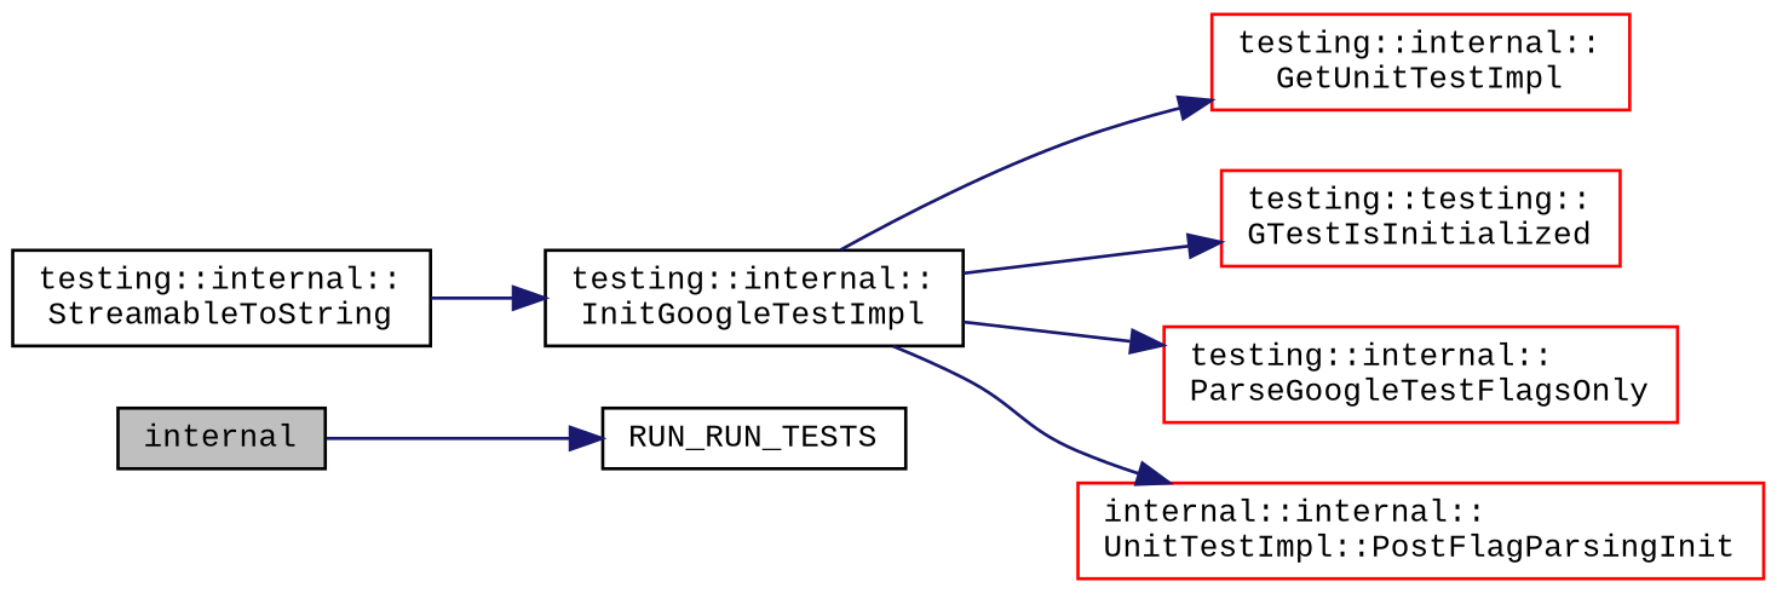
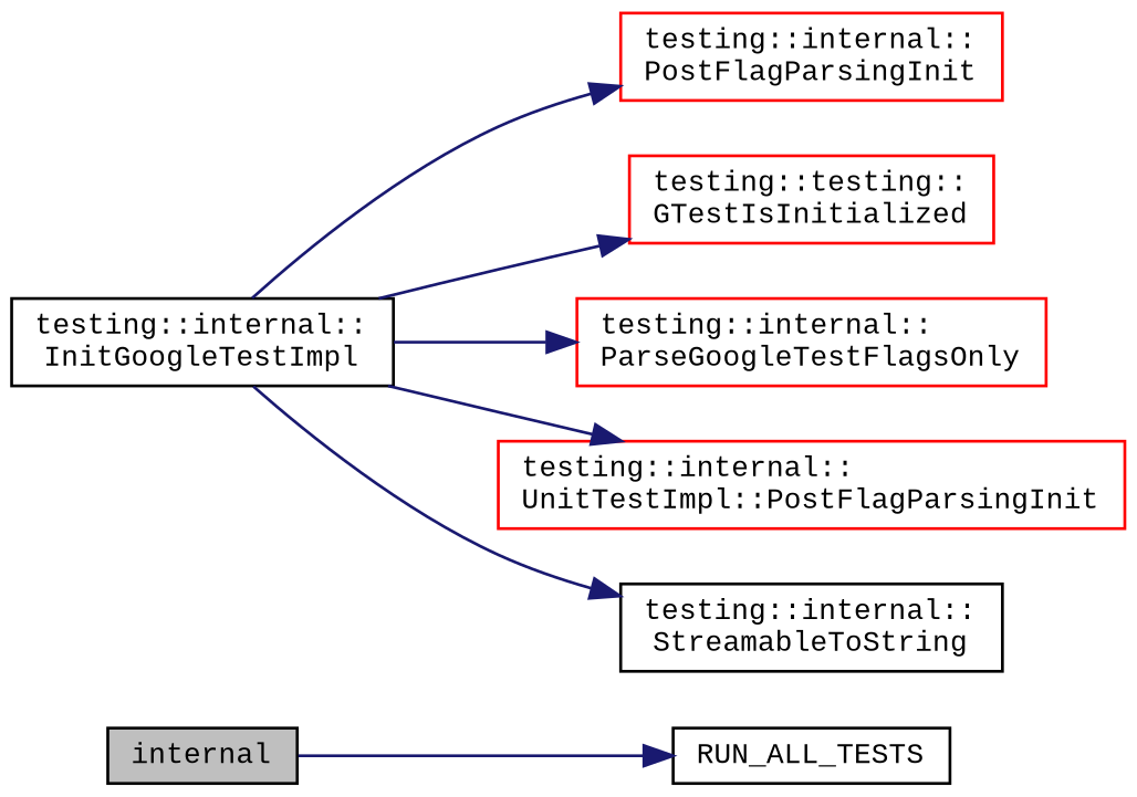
  digraph {
    fontname="Liberation Mono"
    rankdir=LR
    node [color=black fontname="Liberation Mono" fontsize=10 shape=record]
    edge [color=midnightblue fontname="Liberation Mono" fontsize=10 labelfontname=Helvetica labelfontsize=10 style=solid]
    n1 [fillcolor=grey75 fontcolor=black height=0.2 label=internal style=filled width=0.4]
-   n2 [height=0.2 label=RUN_RUN_TESTS width=0.4]
+   n2 [height=0.2 label=RUN_ALL_TESTS width=0.4]
    n3 [height=0.2 label="testing::internal::\lInitGoogleTestImpl" width=0.4]
-   n4 [color=red height=0.2 label="testing::internal::\lGetUnitTestImpl" width=0.4]
+   n4 [color=red height=0.2 label="testing::internal::\lPostFlagParsingInit" width=0.4]
    n5 [color=red height=0.2 label="testing::testing::\lGTestIsInitialized" width=0.4]
    n6 [color=red height=0.2 label="testing::internal::\lParseGoogleTestFlagsOnly" width=0.4]
-   n7 [color=red height=0.2 label="internal::internal::\lUnitTestImpl::PostFlagParsingInit" width=0.4]
+   n7 [color=red height=0.2 label="testing::internal::\lUnitTestImpl::PostFlagParsingInit" width=0.4]
    n8 [height=0.2 label="testing::internal::\lStreamableToString" width=0.4]
    n1 -> n2
    n3 -> n4
    n3 -> n5
    n3 -> n6
    n3 -> n7
-   n8 -> n3
+   n3 -> n8
  }
